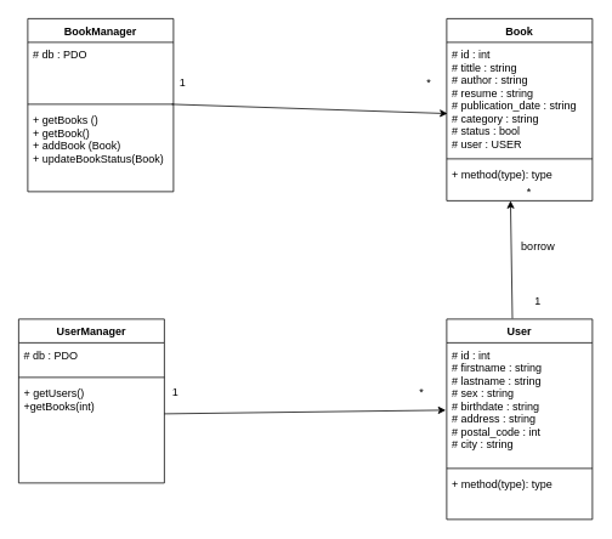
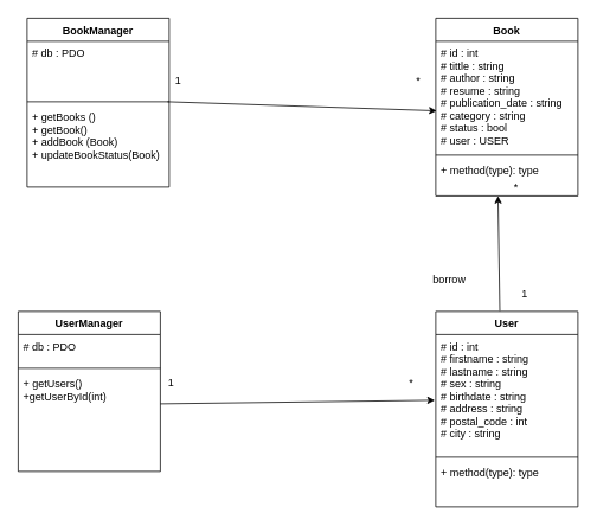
  <mxCell id="0" />
  <mxCell id="1" parent="0" />
  <mxCell id="2" value="Book" style="swimlane;fontStyle=1;align=center;verticalAlign=top;childLayout=stackLayout;horizontal=1;startSize=26;horizontalStack=0;resizeParent=1;resizeParentMax=0;resizeLast=0;collapsible=1;marginBottom=0;" parent="1" vertex="1"><mxGeometry x="490" y="20" width="160" height="200" as="geometry" /></mxCell>
  <mxCell id="3" value="# id : int&#10;# tittle : string&#10;# author : string&#10;# resume : string&#10;# publication_date : string&#10;# category : string&#10;# status : bool&#10;# user : USER" style="text;strokeColor=none;fillColor=none;align=left;verticalAlign=top;spacingLeft=4;spacingRight=4;overflow=hidden;rotatable=0;points=[[0,0.5],[1,0.5]];portConstraint=eastwest;" parent="2" vertex="1"><mxGeometry y="26" width="160" height="124" as="geometry" /></mxCell>
  <mxCell id="4" value="" style="line;strokeWidth=1;fillColor=none;align=left;verticalAlign=middle;spacingTop=-1;spacingLeft=3;spacingRight=3;rotatable=0;labelPosition=right;points=[];portConstraint=eastwest;" parent="2" vertex="1"><mxGeometry y="150" width="160" height="8" as="geometry" /></mxCell>
  <mxCell id="5" value="+ method(type): type" style="text;strokeColor=none;fillColor=none;align=left;verticalAlign=top;spacingLeft=4;spacingRight=4;overflow=hidden;rotatable=0;points=[[0,0.5],[1,0.5]];portConstraint=eastwest;" parent="2" vertex="1"><mxGeometry y="158" width="160" height="42" as="geometry" /></mxCell>
  <mxCell id="6" value="User" style="swimlane;fontStyle=1;align=center;verticalAlign=top;childLayout=stackLayout;horizontal=1;startSize=26;horizontalStack=0;resizeParent=1;resizeParentMax=0;resizeLast=0;collapsible=1;marginBottom=0;" parent="1" vertex="1"><mxGeometry x="490" y="350" width="160" height="220" as="geometry" /></mxCell>
  <mxCell id="7" value="# id : int&#10;# firstname : string&#10;# lastname : string&#10;# sex : string&#10;# birthdate : string&#10;# address : string&#10;# postal_code : int&#10;# city : string" style="text;strokeColor=none;fillColor=none;align=left;verticalAlign=top;spacingLeft=4;spacingRight=4;overflow=hidden;rotatable=0;points=[[0,0.5],[1,0.5]];portConstraint=eastwest;" parent="6" vertex="1"><mxGeometry y="26" width="160" height="134" as="geometry" /></mxCell>
  <mxCell id="8" value="" style="line;strokeWidth=1;fillColor=none;align=left;verticalAlign=middle;spacingTop=-1;spacingLeft=3;spacingRight=3;rotatable=0;labelPosition=right;points=[];portConstraint=eastwest;" parent="6" vertex="1"><mxGeometry y="160" width="160" height="8" as="geometry" /></mxCell>
  <mxCell id="9" value="+ method(type): type" style="text;strokeColor=none;fillColor=none;align=left;verticalAlign=top;spacingLeft=4;spacingRight=4;overflow=hidden;rotatable=0;points=[[0,0.5],[1,0.5]];portConstraint=eastwest;" parent="6" vertex="1"><mxGeometry y="168" width="160" height="52" as="geometry" /></mxCell>
  <mxCell id="10" value="BookManager" style="swimlane;fontStyle=1;align=center;verticalAlign=top;childLayout=stackLayout;horizontal=1;startSize=26;horizontalStack=0;resizeParent=1;resizeParentMax=0;resizeLast=0;collapsible=1;marginBottom=0;" parent="1" vertex="1"><mxGeometry x="30" y="20" width="160" height="190" as="geometry" /></mxCell>
  <mxCell id="11" value="# db : PDO" style="text;strokeColor=none;fillColor=none;align=left;verticalAlign=top;spacingLeft=4;spacingRight=4;overflow=hidden;rotatable=0;points=[[0,0.5],[1,0.5]];portConstraint=eastwest;" parent="10" vertex="1"><mxGeometry y="26" width="160" height="64" as="geometry" /></mxCell>
  <mxCell id="12" value="" style="line;strokeWidth=1;fillColor=none;align=left;verticalAlign=middle;spacingTop=-1;spacingLeft=3;spacingRight=3;rotatable=0;labelPosition=right;points=[];portConstraint=eastwest;" parent="10" vertex="1"><mxGeometry y="90" width="160" height="8" as="geometry" /></mxCell>
  <mxCell id="13" value="+ getBooks ()&#10;+ getBook()&#10;+ addBook (Book) &#10;+ updateBookStatus(Book)" style="text;strokeColor=none;fillColor=none;align=left;verticalAlign=top;spacingLeft=4;spacingRight=4;overflow=hidden;rotatable=0;points=[[0,0.5],[1,0.5]];portConstraint=eastwest;" parent="10" vertex="1"><mxGeometry y="98" width="160" height="92" as="geometry" /></mxCell>
  <mxCell id="14" value="UserManager" style="swimlane;fontStyle=1;align=center;verticalAlign=top;childLayout=stackLayout;horizontal=1;startSize=26;horizontalStack=0;resizeParent=1;resizeParentMax=0;resizeLast=0;collapsible=1;marginBottom=0;" parent="1" vertex="1"><mxGeometry x="20" y="350" width="160" height="180" as="geometry" /></mxCell>
  <mxCell id="15" value="# db : PDO" style="text;strokeColor=none;fillColor=none;align=left;verticalAlign=top;spacingLeft=4;spacingRight=4;overflow=hidden;rotatable=0;points=[[0,0.5],[1,0.5]];portConstraint=eastwest;" parent="14" vertex="1"><mxGeometry y="26" width="160" height="34" as="geometry" /></mxCell>
  <mxCell id="16" value="" style="line;strokeWidth=1;fillColor=none;align=left;verticalAlign=middle;spacingTop=-1;spacingLeft=3;spacingRight=3;rotatable=0;labelPosition=right;points=[];portConstraint=eastwest;" parent="14" vertex="1"><mxGeometry y="60" width="160" height="8" as="geometry" /></mxCell>
- <mxCell id="17" value="+ getUsers()&#10;+getBooks(int)" style="text;strokeColor=none;fillColor=none;align=left;verticalAlign=top;spacingLeft=4;spacingRight=4;overflow=hidden;rotatable=0;points=[[0,0.5],[1,0.5]];portConstraint=eastwest;" parent="14" vertex="1"><mxGeometry y="68" width="160" height="112" as="geometry" /></mxCell>
+ <mxCell id="17" value="+ getUsers()&#10;+getUserById(int)" style="text;strokeColor=none;fillColor=none;align=left;verticalAlign=top;spacingLeft=4;spacingRight=4;overflow=hidden;rotatable=0;points=[[0,0.5],[1,0.5]];portConstraint=eastwest;" parent="14" vertex="1"><mxGeometry y="68" width="160" height="112" as="geometry" /></mxCell>
  <mxCell id="18" value="" style="endArrow=classic;html=1;exitX=0.988;exitY=1.063;exitDx=0;exitDy=0;exitPerimeter=0;entryX=0.006;entryY=0.631;entryDx=0;entryDy=0;entryPerimeter=0;" parent="1" source="11" target="3" edge="1"><mxGeometry width="50" height="50" relative="1" as="geometry"><mxPoint x="330" y="140" as="sourcePoint" /><mxPoint x="380" y="90" as="targetPoint" /></mxGeometry></mxCell>
  <mxCell id="19" value="1" style="text;html=1;align=center;verticalAlign=middle;resizable=0;points=[];autosize=1;" parent="1" vertex="1"><mxGeometry x="190" y="80" width="20" height="20" as="geometry" /></mxCell>
  <mxCell id="20" value="*" style="text;html=1;align=center;verticalAlign=middle;resizable=0;points=[];autosize=1;" parent="1" vertex="1"><mxGeometry x="460" y="80" width="20" height="20" as="geometry" /></mxCell>
  <mxCell id="21" value="" style="endArrow=classic;html=1;exitX=0.988;exitY=1.063;exitDx=0;exitDy=0;exitPerimeter=0;" parent="1" edge="1"><mxGeometry width="50" height="50" relative="1" as="geometry"><mxPoint x="180" y="454.032" as="sourcePoint" /><mxPoint x="489" y="450" as="targetPoint" /></mxGeometry></mxCell>
  <mxCell id="22" value="1" style="text;html=1;align=center;verticalAlign=middle;resizable=0;points=[];autosize=1;" parent="1" vertex="1"><mxGeometry x="181.92" y="420" width="20" height="20" as="geometry" /></mxCell>
  <mxCell id="23" value="*" style="text;html=1;align=center;verticalAlign=middle;resizable=0;points=[];autosize=1;" parent="1" vertex="1"><mxGeometry x="451.92" y="420" width="20" height="20" as="geometry" /></mxCell>
  <mxCell id="24" value="" style="endArrow=classic;html=1;entryX=0.438;entryY=1;entryDx=0;entryDy=0;entryPerimeter=0;exitX=0.451;exitY=-0.003;exitDx=0;exitDy=0;exitPerimeter=0;" parent="1" source="6" target="5" edge="1"><mxGeometry width="50" height="50" relative="1" as="geometry"><mxPoint x="540" y="310" as="sourcePoint" /><mxPoint x="590" y="260" as="targetPoint" /></mxGeometry></mxCell>
  <mxCell id="25" value="1" style="text;html=1;align=center;verticalAlign=middle;resizable=0;points=[];autosize=1;" parent="1" vertex="1"><mxGeometry x="580" y="320" width="20" height="20" as="geometry" /></mxCell>
  <mxCell id="26" value="*" style="text;html=1;align=center;verticalAlign=middle;resizable=0;points=[];autosize=1;" parent="1" vertex="1"><mxGeometry x="570" y="200" width="20" height="20" as="geometry" /></mxCell>
- <mxCell id="27" value="borrow" style="text;html=1;align=center;verticalAlign=middle;resizable=0;points=[];autosize=1;" parent="1" vertex="1"><mxGeometry x="565" y="260" width="50" height="20" as="geometry" /></mxCell>
+ <mxCell id="27" value="borrow" style="text;html=1;align=center;verticalAlign=middle;resizable=0;points=[];autosize=1;" parent="1" vertex="1"><mxGeometry x="480" y="305" width="50" height="20" as="geometry" /></mxCell>
